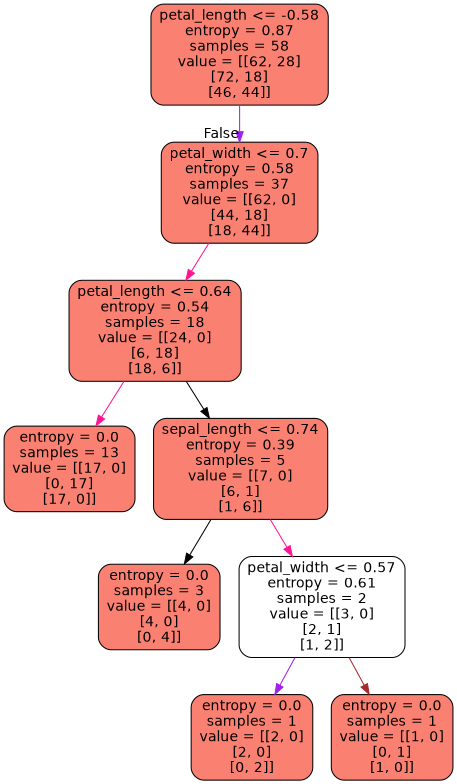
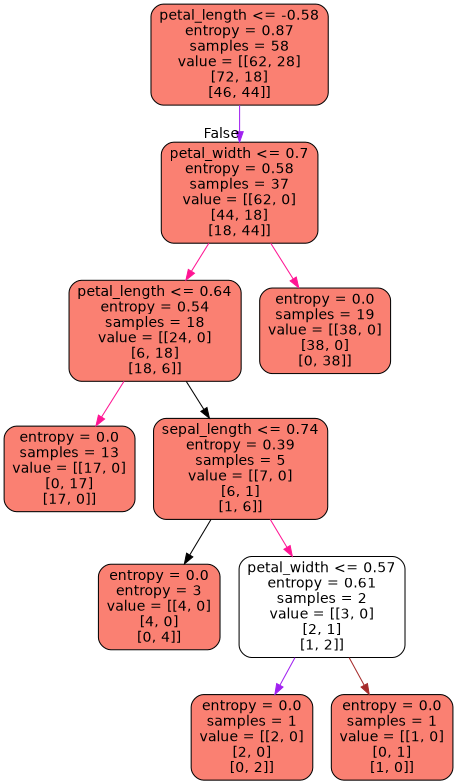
  digraph {
    node [color=black fillcolor=salmon fontname=helvetica shape=box style="filled, rounded"]
    edge [color=deeppink fontname=helvetica]
    n1 [label="petal_length <= -0.58\nentropy = 0.87\nsamples = 58\nvalue = [[62, 28]\n[72, 18]\n[46, 44]]"]
    n2 [label="petal_width <= 0.7\nentropy = 0.58\nsamples = 37\nvalue = [[62, 0]\n[44, 18]\n[18, 44]]"]
    n3 [label="petal_length <= 0.64\nentropy = 0.54\nsamples = 18\nvalue = [[24, 0]\n[6, 18]\n[18, 6]]"]
+   n4 [label="entropy = 0.0\nsamples = 19\nvalue = [[38, 0]\n[38, 0]\n[0, 38]]"]
    n5 [label="entropy = 0.0\nsamples = 13\nvalue = [[17, 0]\n[0, 17]\n[17, 0]]"]
    n6 [label="sepal_length <= 0.74\nentropy = 0.39\nsamples = 5\nvalue = [[7, 0]\n[6, 1]\n[1, 6]]"]
-   n7 [label="entropy = 0.0\nsamples = 3\nvalue = [[4, 0]\n[4, 0]\n[0, 4]]"]
+   n7 [label="entropy = 0.0\nentropy = 3\nvalue = [[4, 0]\n[4, 0]\n[0, 4]]"]
    n8 [fillcolor=white label="petal_width <= 0.57\nentropy = 0.61\nsamples = 2\nvalue = [[3, 0]\n[2, 1]\n[1, 2]]"]
    n9 [label="entropy = 0.0\nsamples = 1\nvalue = [[2, 0]\n[2, 0]\n[0, 2]]"]
    n10 [label="entropy = 0.0\nsamples = 1\nvalue = [[1, 0]\n[0, 1]\n[1, 0]]"]
    n1 -> n2 [color=purple headlabel=False labelangle=-45 labeldistance=2.5]
    n2 -> n3
+   n2 -> n4
    n3 -> n5
    n3 -> n6 [color=black]
    n6 -> n7 [color=black]
    n6 -> n8
    n8 -> n9 [color=purple]
    n8 -> n10 [color=brown]
  }
